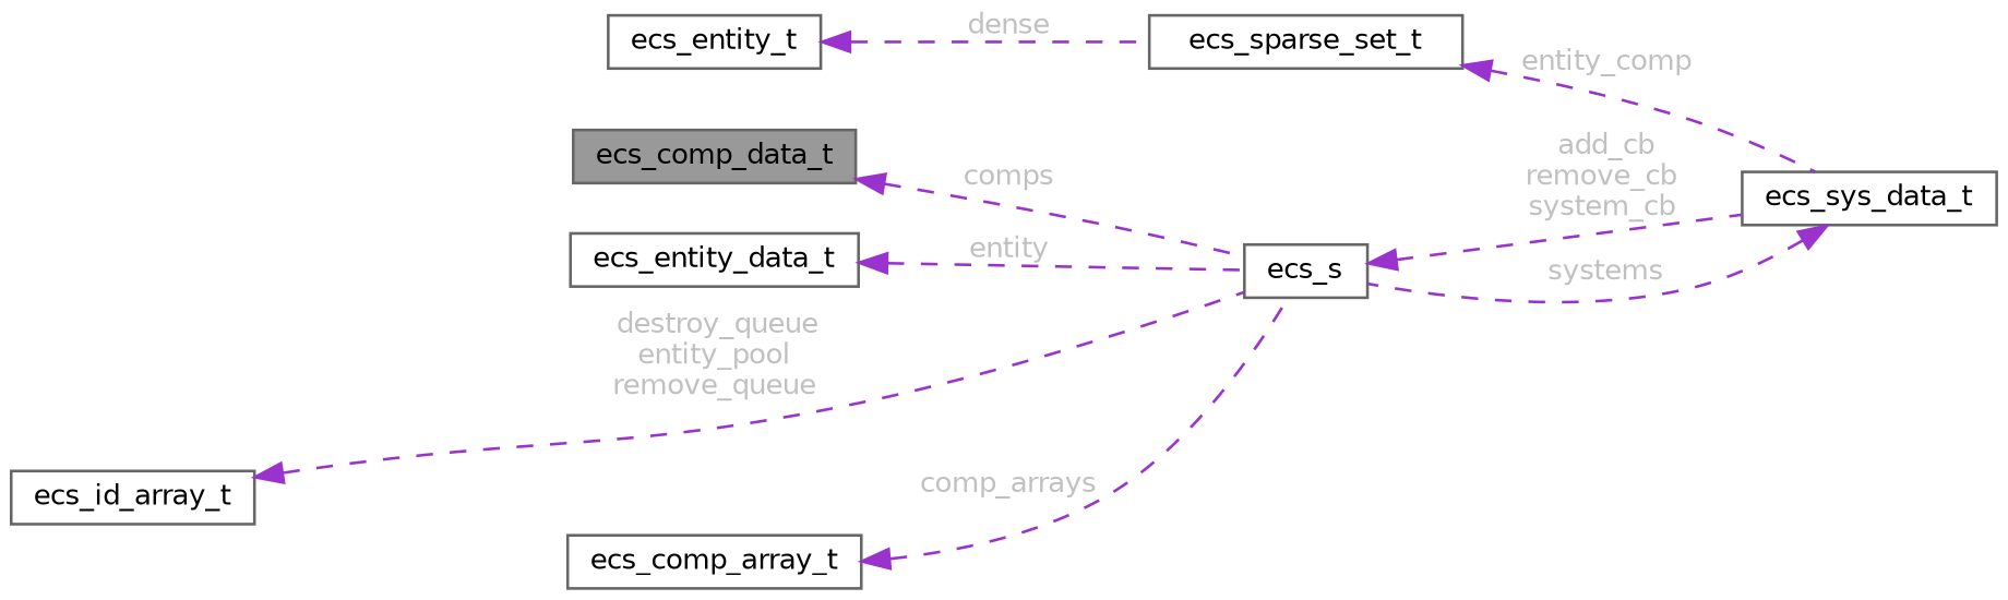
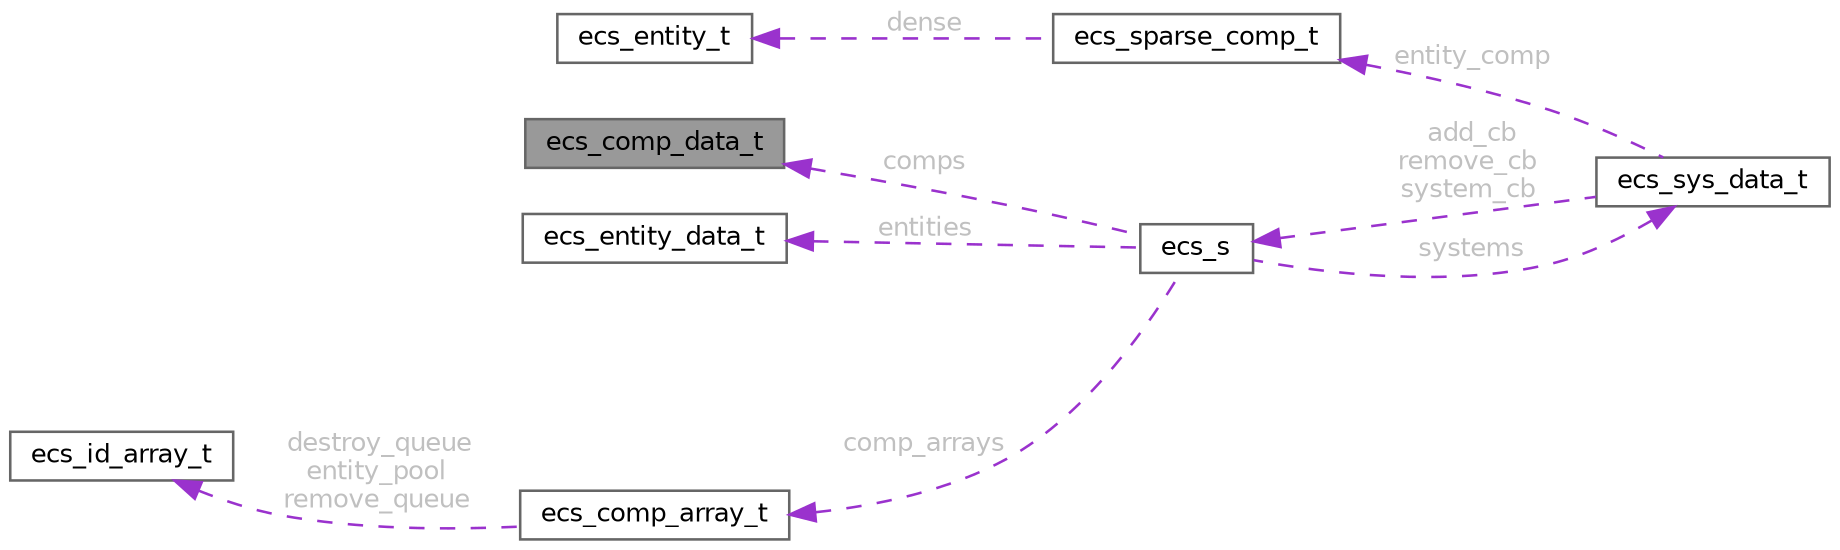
  digraph {
    rankdir=LR
    node [color=gray40 fillcolor=white fontname=Helvetica fontsize=10 shape=box style=filled]
    edge [color=darkorchid3 dir=back fontcolor=grey fontname=Helvetica fontsize=10 labelfontname=Helvetica labelfontsize=10 style=dashed]
    n1 [fillcolor=grey60 fontcolor=black height=0.2 label=ecs_comp_data_t width=0.4]
    n2 [height=0.2 label=ecs_s width=0.4]
    n3 [height=0.2 label=ecs_sys_data_t width=0.4]
    n4 [height=0.2 label=ecs_id_array_t width=0.4]
    n5 [height=0.2 label=ecs_entity_data_t width=0.4]
    n6 [height=0.2 label=ecs_comp_array_t width=0.4]
-   n7 [height=0.2 label=ecs_sparse_set_t width=0.4]
+   n7 [height=0.2 label=ecs_sparse_comp_t width=0.4]
    n8 [height=0.2 label=ecs_entity_t width=0.4]
    n1 -> n2 [label=" comps"]
    n2 -> n3 [label=" add_cb\nremove_cb\nsystem_cb"]
    n3 -> n2 [label=" systems"]
-   n4 -> n2 [label=" destroy_queue\nentity_pool\nremove_queue"]
-   n5 -> n2 [label=" entity"]
+   n4 -> n6 [label=" destroy_queue\nentity_pool\nremove_queue"]
+   n5 -> n2 [label=" entities"]
    n6 -> n2 [label=" comp_arrays"]
    n7 -> n3 [label=" entity_comp"]
    n8 -> n7 [label=" dense"]
  }
